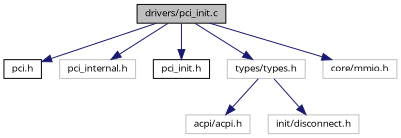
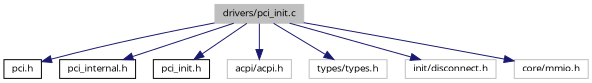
  digraph {
    fontname="Open Sans"
    node [color=black fillcolor=white fontname="Open Sans" fontsize=10 shape=record style=filled]
    edge [color=midnightblue fontname="Open Sans" fontsize=10 labelfontname=Helvetica labelfontsize=10 style=solid]
-   n1 [fillcolor=grey75 fontcolor=black height=0.2 label="drivers/pci_init.c" width=0.4]
+   n1 [color=grey75 fillcolor=grey75 fontcolor=black height=0.2 label="drivers/pci_init.c" width=0.4]
    n2 [height=0.2 label="pci.h" width=0.4]
-   n3 [color=grey75 height=0.2 label="pci_internal.h" width=0.4]
+   n3 [height=0.2 label="pci_internal.h" width=0.4]
    n4 [height=0.2 label="pci_init.h" width=0.4]
    n5 [color=grey75 height=0.2 label="acpi/acpi.h" width=0.4]
    n6 [color=grey75 height=0.2 label="types/types.h" width=0.4]
    n7 [color=grey75 height=0.2 label="init/disconnect.h" width=0.4]
    n8 [color=grey75 height=0.2 label="core/mmio.h" width=0.4]
    n1 -> n2
    n1 -> n3
    n1 -> n4
-   n6 -> n5
+   n1 -> n5
    n1 -> n6
-   n6 -> n7
+   n1 -> n7
    n1 -> n8
  }
